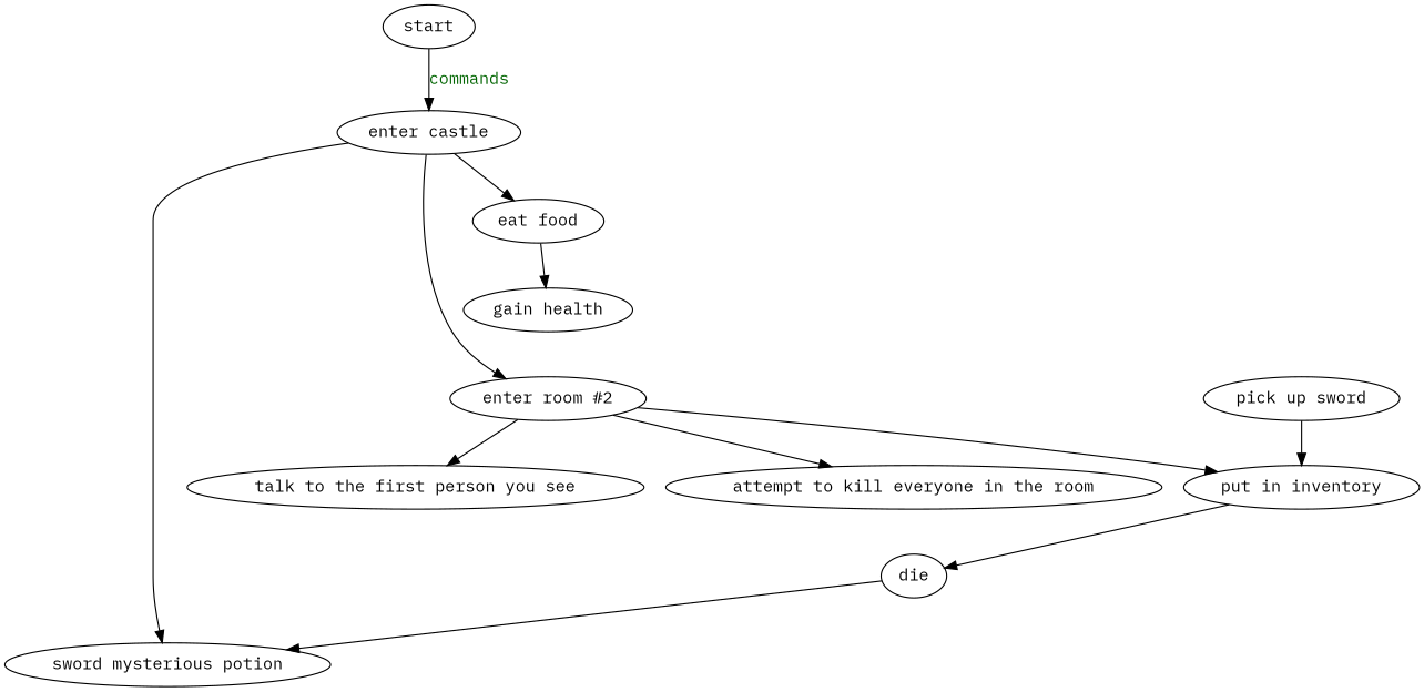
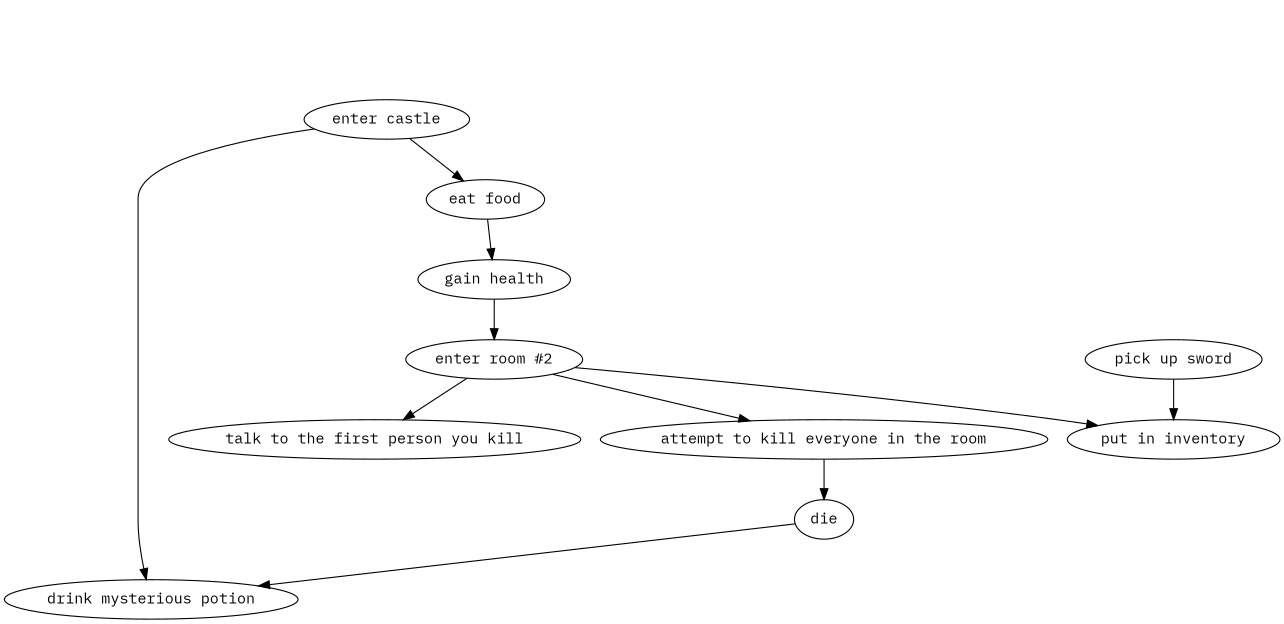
  digraph {
    fontname="IBM Plex Mono"
    node [fontname="IBM Plex Mono"]
    edge [fontname="IBM Plex Mono"]
-   n1 [label=start]
    n2 [label="enter castle"]
    n3 [label="eat food"]
-   n4 [label="sword mysterious potion"]
+   n4 [label="drink mysterious potion"]
    n5 [label="gain health"]
    n6 [label="pick up sword"]
    n7 [label="put in inventory"]
    n8 [label="enter room #2"]
    n9 [label=die]
    n10 [label="attempt to kill everyone in the room"]
-   n11 [label="talk to the first person you see"]
-   n1 -> n2 [fontcolor=darkgreen label=commands]
+   n11 [label="talk to the first person you kill"]
    n2 -> n3
    n2 -> n4
    n3 -> n5
-   n2 -> n8
+   n5 -> n8
    n6 -> n7
    n8 -> n7
    n8 -> n10
    n8 -> n11
    n9 -> n4
-   n7 -> n9
+   n10 -> n9
  }
